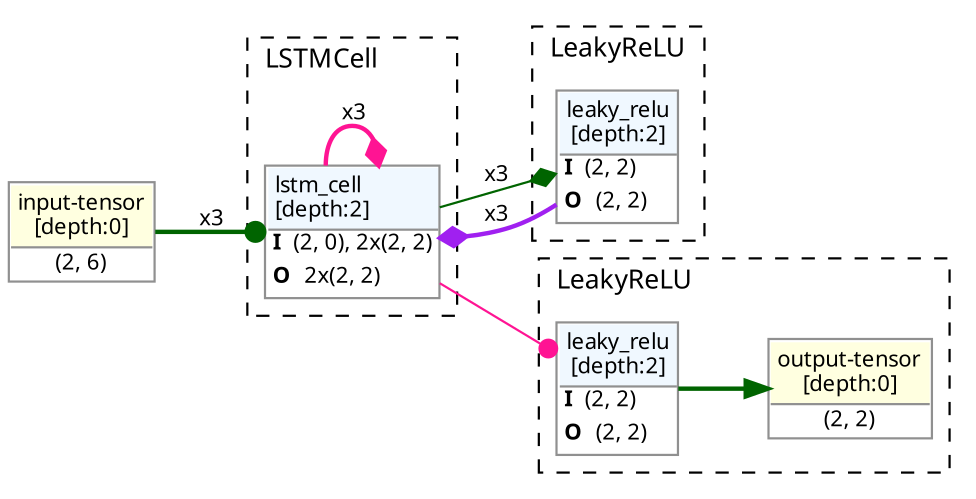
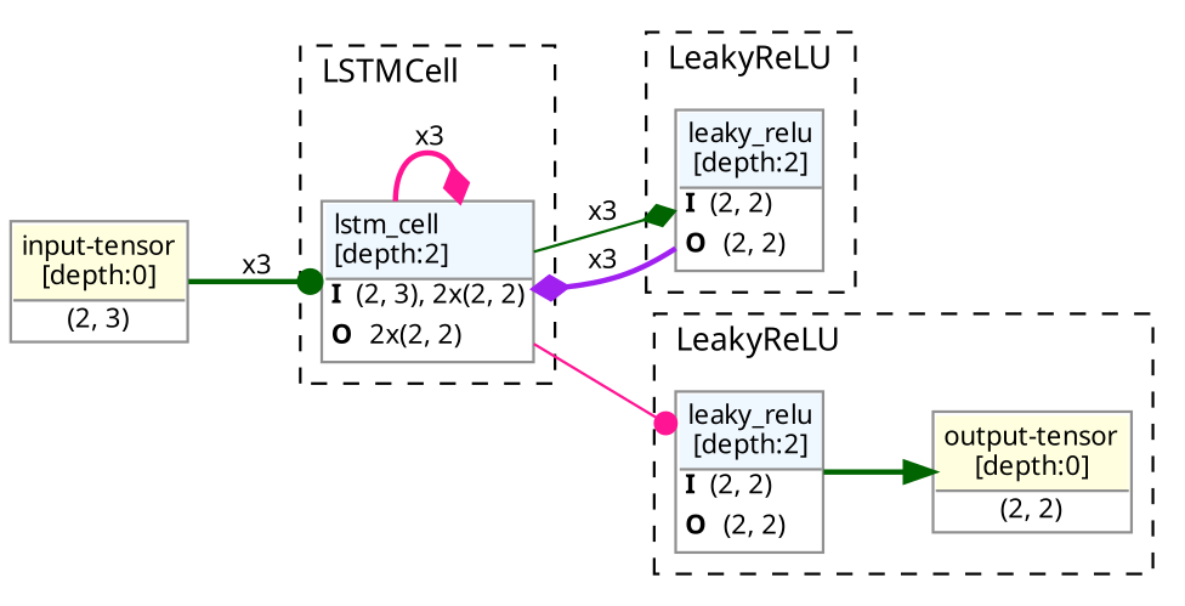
  strict digraph {
    fontname="Noto Sans"
    ordering=in
    rankdir=LR
    node [align=left color="#909090" fillcolor="#ffffff90" fontname="Noto Sans" fontsize=10 margin=0 ranksep=0.1 shape=plaintext style=filled]
    edge [arrowhead=diamond color=darkgreen fontname="Noto Sans" fontsize=10 style=bold]
-   n1 [height=0.2 label=<                     <TABLE BORDER="1" CELLBORDER="0"                     CELLSPACING="0" CELLPADDING="2">                         <TR>                             <TD BGCOLOR="aliceblue" ALIGN="LEFT"                             BORDER="1" SIDES="B"                             >lstm_cell<BR ALIGN="LEFT"/>[depth:2]</TD>                         </TR>                         <TR>                             <TD ALIGN="LEFT"><B>I</B> (2, 0), 2x(2, 2)</TD>                         </TR>                         <TR>                             <TD ALIGN="LEFT"><B>O</B> 2x(2, 2)</TD>                         </TR>                                              </TABLE>>]
+   n1 [height=0.2 label=<                     <TABLE BORDER="1" CELLBORDER="0"                     CELLSPACING="0" CELLPADDING="2">                         <TR>                             <TD BGCOLOR="aliceblue" ALIGN="LEFT"                             BORDER="1" SIDES="B"                             >lstm_cell<BR ALIGN="LEFT"/>[depth:2]</TD>                         </TR>                         <TR>                             <TD ALIGN="LEFT"><B>I</B> (2, 3), 2x(2, 2)</TD>                         </TR>                         <TR>                             <TD ALIGN="LEFT"><B>O</B> 2x(2, 2)</TD>                         </TR>                                              </TABLE>>]
    n2 [height=0.2 label=<                     <TABLE BORDER="1" CELLBORDER="0"                     CELLSPACING="0" CELLPADDING="2">                         <TR>                             <TD BGCOLOR="aliceblue" ALIGN="LEFT"                             BORDER="1" SIDES="B"                             >leaky_relu<BR ALIGN="LEFT"/>[depth:2]</TD>                         </TR>                         <TR>                             <TD ALIGN="LEFT"><B>I</B> (2, 2)</TD>                         </TR>                         <TR>                             <TD ALIGN="LEFT"><B>O</B> (2, 2)</TD>                         </TR>                                              </TABLE>>]
    n3 [height=0.2 label=<                     <TABLE BORDER="1" CELLBORDER="0"                     CELLSPACING="0" CELLPADDING="2">                         <TR>                             <TD BGCOLOR="aliceblue" ALIGN="LEFT"                             BORDER="1" SIDES="B"                             >leaky_relu<BR ALIGN="LEFT"/>[depth:2]</TD>                         </TR>                         <TR>                             <TD ALIGN="LEFT"><B>I</B> (2, 2)</TD>                         </TR>                         <TR>                             <TD ALIGN="LEFT"><B>O</B> (2, 2)</TD>                         </TR>                                              </TABLE>>]
    n4 [height=0.2 label=<                     <TABLE BORDER="1" CELLBORDER="0"                     CELLSPACING="0" CELLPADDING="2">                         <TR>                             <TD BGCOLOR="lightyellow" ALIGN="LEFT"                             BORDER="1" SIDES="B"                             >output-tensor<BR ALIGN="LEFT"/>[depth:0]</TD>                         </TR>                         <TR>                             <TD>(2, 2)</TD>                         </TR>                                              </TABLE>>]
-   n5 [height=0.2 label=<                     <TABLE BORDER="1" CELLBORDER="0"                     CELLSPACING="0" CELLPADDING="2">                         <TR>                             <TD BGCOLOR="lightyellow" ALIGN="LEFT"                             BORDER="1" SIDES="B"                             >input-tensor<BR ALIGN="LEFT"/>[depth:0]</TD>                         </TR>                         <TR>                             <TD>(2, 6)</TD>                         </TR>                                              </TABLE>>]
+   n5 [height=0.2 label=<                     <TABLE BORDER="1" CELLBORDER="0"                     CELLSPACING="0" CELLPADDING="2">                         <TR>                             <TD BGCOLOR="lightyellow" ALIGN="LEFT"                             BORDER="1" SIDES="B"                             >input-tensor<BR ALIGN="LEFT"/>[depth:0]</TD>                         </TR>                         <TR>                             <TD>(2, 3)</TD>                         </TR>                                              </TABLE>>]
    subgraph cluster_1 {
      color=black
      fontsize=12
      label=LSTMCell
      labeljust=l
      style=dashed
      n1
    }
    subgraph cluster_2 {
      color=black
      fontsize=12
      label=LeakyReLU
      labeljust=l
      style=dashed
      n2
    }
    subgraph cluster_3 {
      color=black
      fontsize=12
      label=LeakyReLU
      labeljust=l
      style=dashed
      n3
      n4
    }
    n1 -> n1 [color=deeppink label=" x3"]
    n1 -> n2 [label=" x3" style=solid]
    n1 -> n3 [arrowhead=dot color=deeppink style=solid]
    n2 -> n1 [color=purple label=" x3"]
    n3 -> n4 [arrowhead=normal]
    n5 -> n1 [arrowhead=dot label=" x3"]
  }
